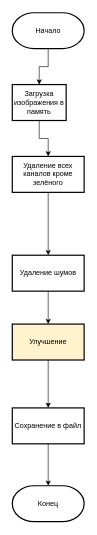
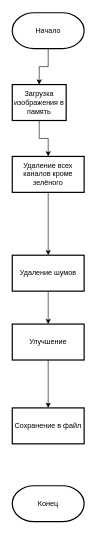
  <mxCell id="0" />
  <mxCell id="1" parent="0" />
  <mxCell id="2" value="" style="edgeStyle=orthogonalEdgeStyle;rounded=0;orthogonalLoop=1;jettySize=auto;html=1;" edge="1" parent="1" source="3" target="5"><mxGeometry relative="1" as="geometry" /></mxCell>
  <mxCell id="3" value="Начало" style="strokeWidth=2;html=1;shape=mxgraph.flowchart.terminator;whiteSpace=wrap;" vertex="1" parent="1"><mxGeometry x="20" y="20" width="120" height="60" as="geometry" /></mxCell>
  <mxCell id="4" value="" style="edgeStyle=orthogonalEdgeStyle;rounded=0;orthogonalLoop=1;jettySize=auto;html=1;" edge="1" parent="1" source="5" target="7"><mxGeometry relative="1" as="geometry" /></mxCell>
  <mxCell id="5" value="Загрузка изображения в память" style="whiteSpace=wrap;html=1;strokeWidth=2;" vertex="1" parent="1"><mxGeometry x="20" y="140" width="90" height="60" as="geometry" /></mxCell>
  <mxCell id="6" value="" style="edgeStyle=orthogonalEdgeStyle;rounded=0;orthogonalLoop=1;jettySize=auto;html=1;" edge="1" parent="1" source="7" target="9"><mxGeometry relative="1" as="geometry" /></mxCell>
  <mxCell id="7" value="Удаление всех каналов кроме зелёного" style="whiteSpace=wrap;html=1;strokeWidth=2;" vertex="1" parent="1"><mxGeometry x="20" y="260" width="120" height="60" as="geometry" /></mxCell>
  <mxCell id="8" value="" style="edgeStyle=orthogonalEdgeStyle;rounded=0;orthogonalLoop=1;jettySize=auto;html=1;" edge="1" parent="1" source="9" target="11"><mxGeometry relative="1" as="geometry" /></mxCell>
  <mxCell id="9" value="Удаление шумов" style="whiteSpace=wrap;html=1;strokeWidth=2;" vertex="1" parent="1"><mxGeometry x="20" y="425" width="120" height="60" as="geometry" /></mxCell>
  <mxCell id="10" value="" style="edgeStyle=orthogonalEdgeStyle;rounded=0;orthogonalLoop=1;jettySize=auto;html=1;" edge="1" parent="1" source="11" target="13"><mxGeometry relative="1" as="geometry" /></mxCell>
- <mxCell id="11" value="Улучшение" style="whiteSpace=wrap;html=1;strokeWidth=2;fillColor=#fff2cc;" vertex="1" parent="1"><mxGeometry x="20" y="540" width="120" height="60" as="geometry" /></mxCell>
- <mxCell id="12" style="edgeStyle=orthogonalEdgeStyle;rounded=0;orthogonalLoop=1;jettySize=auto;html=1;exitX=0.5;exitY=1;exitDx=0;exitDy=0;" edge="1" parent="1" source="13" target="14"><mxGeometry relative="1" as="geometry" /></mxCell>
+ <mxCell id="11" value="Улучшение" style="whiteSpace=wrap;html=1;strokeWidth=2;" vertex="1" parent="1"><mxGeometry x="20" y="540" width="120" height="60" as="geometry" /></mxCell>
  <mxCell id="13" value="Сохранение в файл" style="whiteSpace=wrap;html=1;strokeWidth=2;" vertex="1" parent="1"><mxGeometry x="20" y="680" width="120" height="60" as="geometry" /></mxCell>
  <mxCell id="14" value="Конец" style="strokeWidth=2;html=1;shape=mxgraph.flowchart.terminator;whiteSpace=wrap;" vertex="1" parent="1"><mxGeometry x="20" y="810" width="120" height="60" as="geometry" /></mxCell>
